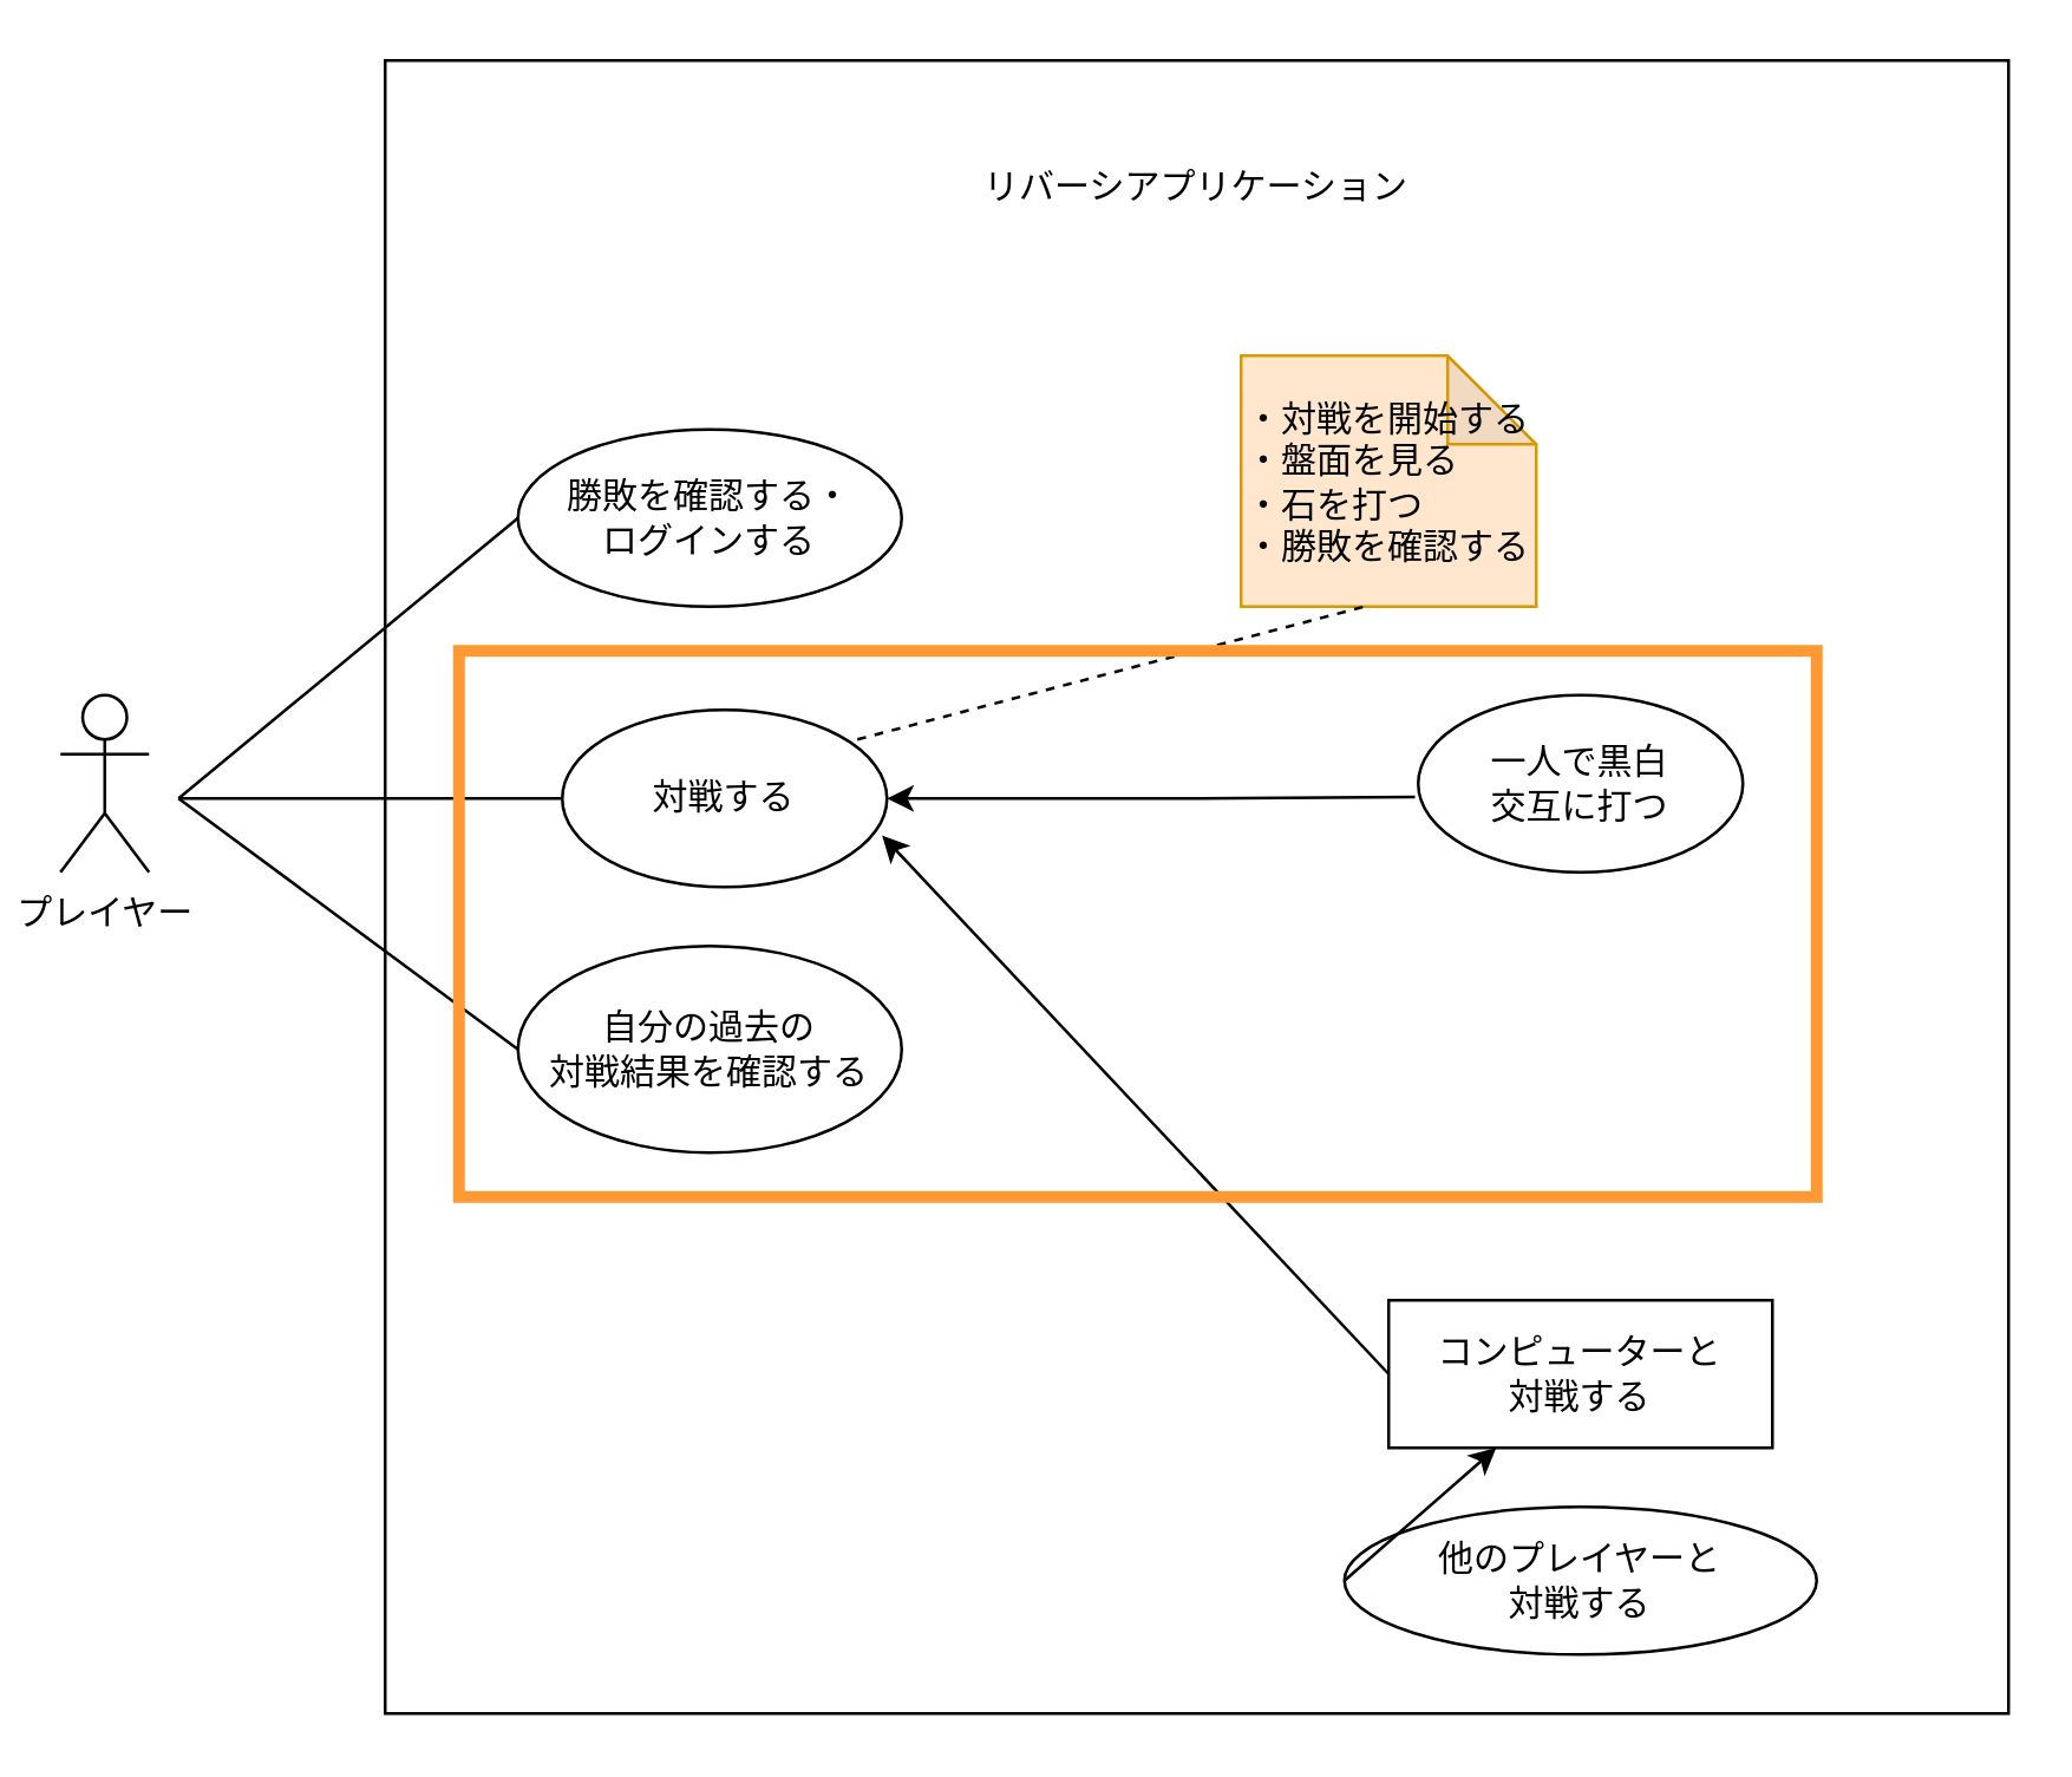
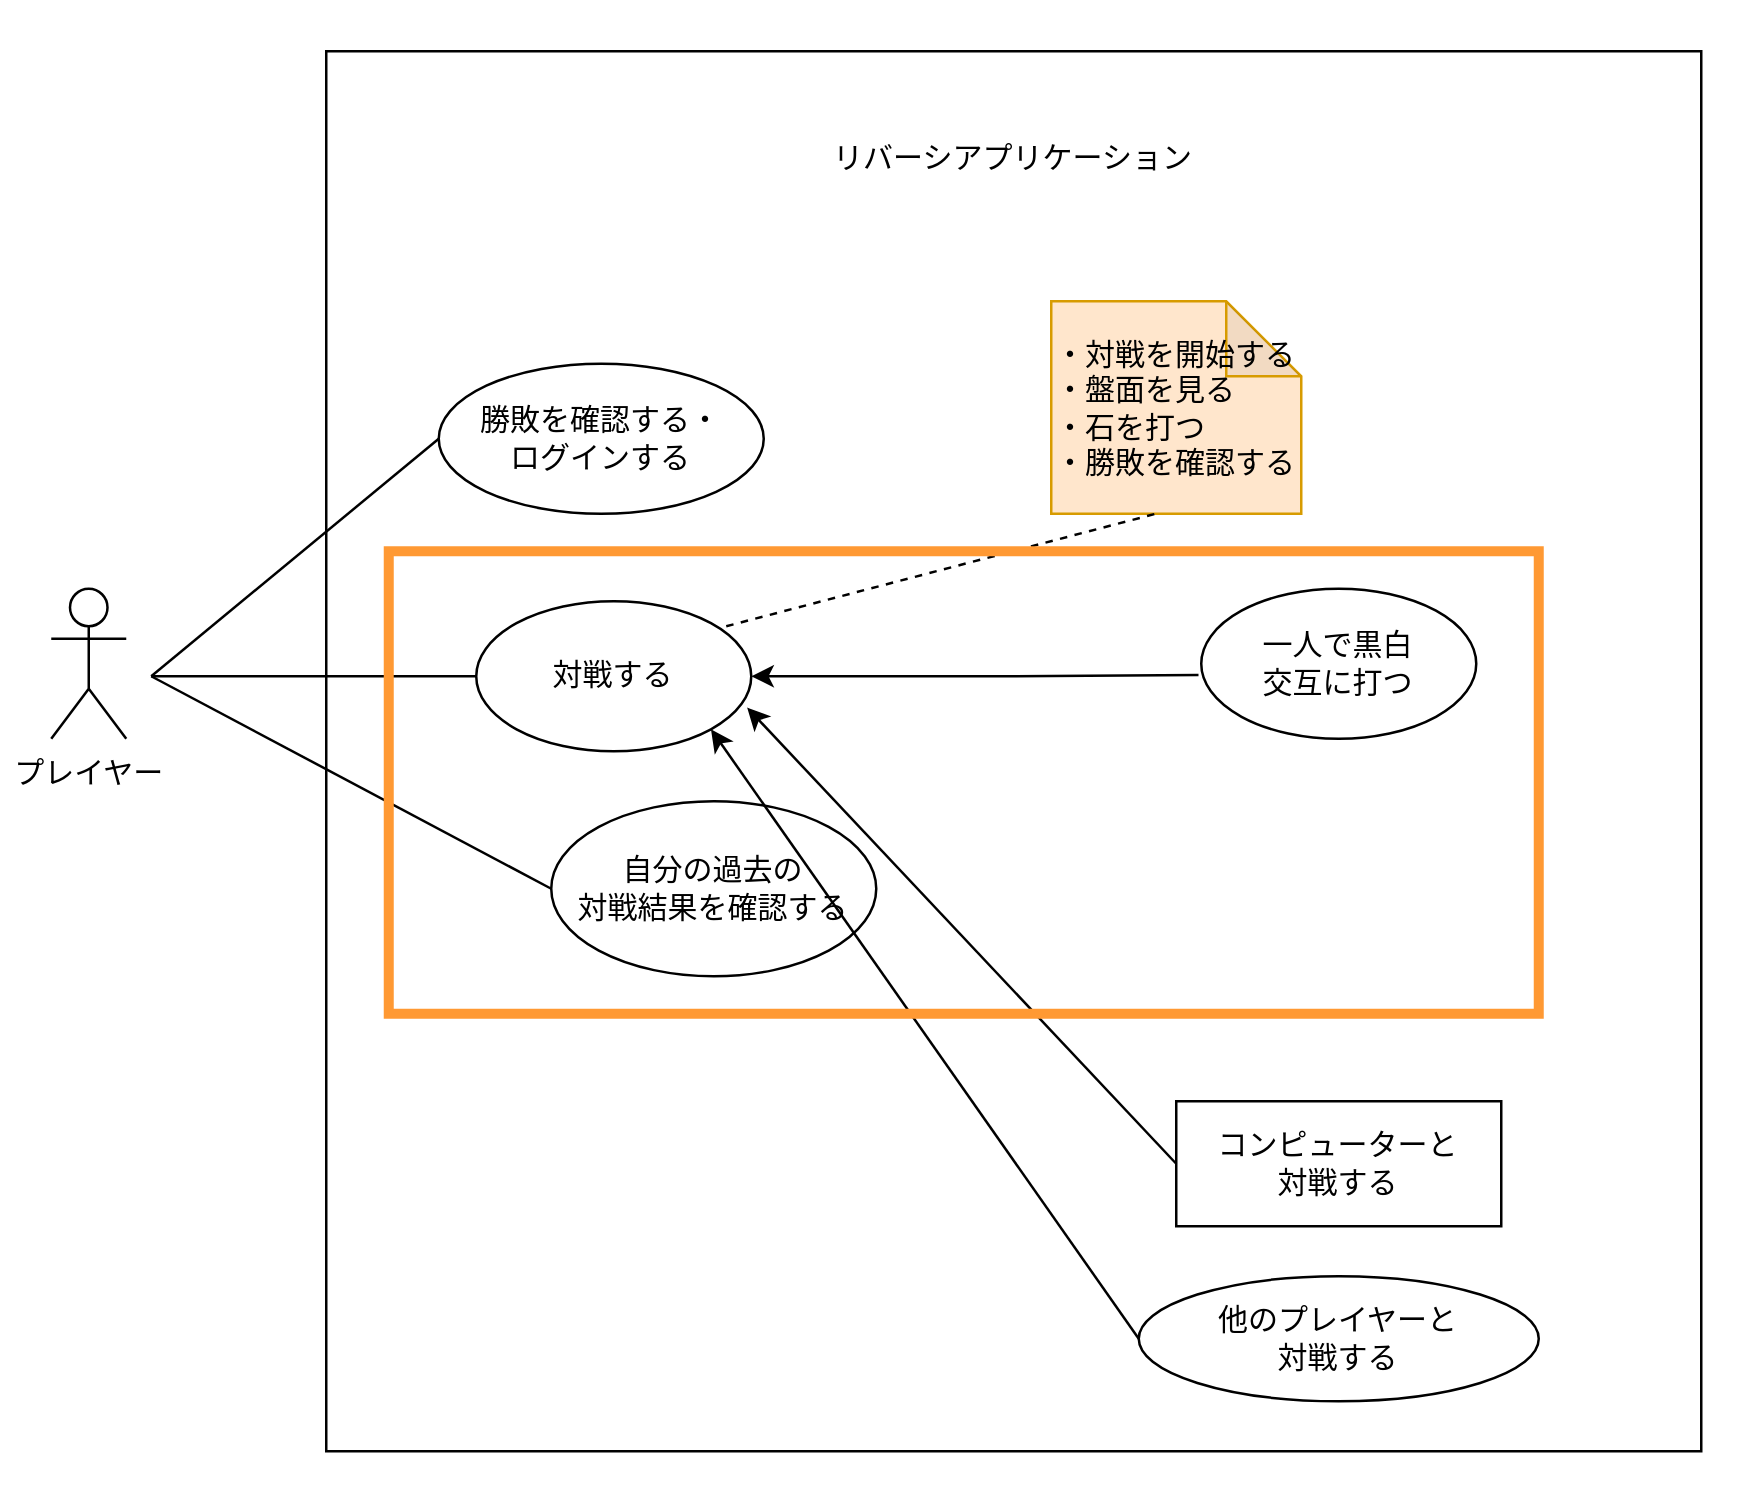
  <mxCell id="0" />
  <mxCell id="1" parent="0" />
  <mxCell id="2" value="&lt;br&gt;&lt;br&gt;リバーシアプリケーション" style="rounded=0;whiteSpace=wrap;html=1;align=center;verticalAlign=top;gradientColor=none;fillColor=none;" vertex="1" parent="1"><mxGeometry x="130" y="20" width="550" height="560" as="geometry" /></mxCell>
  <mxCell id="3" value="プレイヤー" style="shape=umlActor;verticalLabelPosition=bottom;verticalAlign=top;html=1;outlineConnect=0;fillColor=none;gradientColor=none;" vertex="1" parent="1"><mxGeometry x="20" y="235" width="30" height="60" as="geometry" /></mxCell>
  <mxCell id="4" value="対戦する" style="ellipse;whiteSpace=wrap;html=1;align=center;newEdgeStyle={&quot;edgeStyle&quot;:&quot;entityRelationEdgeStyle&quot;,&quot;startArrow&quot;:&quot;none&quot;,&quot;endArrow&quot;:&quot;none&quot;,&quot;segment&quot;:10,&quot;curved&quot;:1,&quot;sourcePerimeterSpacing&quot;:0,&quot;targetPerimeterSpacing&quot;:0};treeFolding=1;treeMoving=1;fillColor=none;gradientColor=none;" vertex="1" parent="1"><mxGeometry x="190" y="240" width="110" height="60" as="geometry" /></mxCell>
  <mxCell id="5" value="" style="endArrow=none;html=1;entryX=0;entryY=0.5;entryDx=0;entryDy=0;" edge="1" parent="1" target="4"><mxGeometry width="50" height="50" relative="1" as="geometry"><mxPoint x="60" y="270" as="sourcePoint" /><mxPoint x="120" y="220" as="targetPoint" /></mxGeometry></mxCell>
  <mxCell id="6" value="・対戦を開始する&lt;br&gt;・盤面を見る&lt;br&gt;・石を打つ&lt;br&gt;・勝敗を確認する" style="shape=note;whiteSpace=wrap;html=1;backgroundOutline=1;darkOpacity=0.05;fillColor=#ffe6cc;strokeColor=#d79b00;align=left;" vertex="1" parent="1"><mxGeometry x="420" y="120" width="100" height="85" as="geometry" /></mxCell>
  <mxCell id="7" value="" style="endArrow=none;dashed=1;html=1;entryX=0.441;entryY=0.993;entryDx=0;entryDy=0;entryPerimeter=0;" edge="1" parent="1" target="6"><mxGeometry width="50" height="50" relative="1" as="geometry"><mxPoint x="290" y="250" as="sourcePoint" /><mxPoint x="290" y="220" as="targetPoint" /></mxGeometry></mxCell>
- <mxCell id="8" value="自分の過去の&lt;br&gt;対戦結果を確認する" style="ellipse;whiteSpace=wrap;html=1;align=center;newEdgeStyle={&quot;edgeStyle&quot;:&quot;entityRelationEdgeStyle&quot;,&quot;startArrow&quot;:&quot;none&quot;,&quot;endArrow&quot;:&quot;none&quot;,&quot;segment&quot;:10,&quot;curved&quot;:1,&quot;sourcePerimeterSpacing&quot;:0,&quot;targetPerimeterSpacing&quot;:0};treeFolding=1;treeMoving=1;fillColor=none;gradientColor=none;" vertex="1" parent="1"><mxGeometry x="175" y="320" width="130" height="70" as="geometry" /></mxCell>
+ <mxCell id="8" value="自分の過去の&lt;br&gt;対戦結果を確認する" style="ellipse;whiteSpace=wrap;html=1;align=center;newEdgeStyle={&quot;edgeStyle&quot;:&quot;entityRelationEdgeStyle&quot;,&quot;startArrow&quot;:&quot;none&quot;,&quot;endArrow&quot;:&quot;none&quot;,&quot;segment&quot;:10,&quot;curved&quot;:1,&quot;sourcePerimeterSpacing&quot;:0,&quot;targetPerimeterSpacing&quot;:0};treeFolding=1;treeMoving=1;fillColor=none;gradientColor=none;" vertex="1" parent="1"><mxGeometry x="220" y="320" width="130" height="70" as="geometry" /></mxCell>
  <mxCell id="9" value="勝敗を確認する・&lt;br&gt;ログインする" style="ellipse;whiteSpace=wrap;html=1;align=center;newEdgeStyle={&quot;edgeStyle&quot;:&quot;entityRelationEdgeStyle&quot;,&quot;startArrow&quot;:&quot;none&quot;,&quot;endArrow&quot;:&quot;none&quot;,&quot;segment&quot;:10,&quot;curved&quot;:1,&quot;sourcePerimeterSpacing&quot;:0,&quot;targetPerimeterSpacing&quot;:0};treeFolding=1;treeMoving=1;fillColor=none;gradientColor=none;" vertex="1" parent="1"><mxGeometry x="175" y="145" width="130" height="60" as="geometry" /></mxCell>
  <mxCell id="10" value="" style="endArrow=none;html=1;entryX=0;entryY=0.5;entryDx=0;entryDy=0;" edge="1" parent="1" target="9"><mxGeometry width="50" height="50" relative="1" as="geometry"><mxPoint x="60" y="270" as="sourcePoint" /><mxPoint x="80" y="140" as="targetPoint" /></mxGeometry></mxCell>
  <mxCell id="11" value="" style="endArrow=none;html=1;entryX=0;entryY=0.5;entryDx=0;entryDy=0;" edge="1" parent="1" target="8"><mxGeometry width="50" height="50" relative="1" as="geometry"><mxPoint x="60" y="270" as="sourcePoint" /><mxPoint x="140" y="310" as="targetPoint" /></mxGeometry></mxCell>
  <mxCell id="12" value="一人で黒白&lt;br&gt;交互に打つ" style="ellipse;whiteSpace=wrap;html=1;align=center;newEdgeStyle={&quot;edgeStyle&quot;:&quot;entityRelationEdgeStyle&quot;,&quot;startArrow&quot;:&quot;none&quot;,&quot;endArrow&quot;:&quot;none&quot;,&quot;segment&quot;:10,&quot;curved&quot;:1,&quot;sourcePerimeterSpacing&quot;:0,&quot;targetPerimeterSpacing&quot;:0};treeFolding=1;treeMoving=1;fillColor=none;gradientColor=none;" vertex="1" parent="1"><mxGeometry x="480" y="235" width="110" height="60" as="geometry" /></mxCell>
  <mxCell id="13" value="コンピューターと&lt;br&gt;対戦する" style="whiteSpace=wrap;html=1;align=center;newEdgeStyle={&quot;edgeStyle&quot;:&quot;entityRelationEdgeStyle&quot;,&quot;startArrow&quot;:&quot;none&quot;,&quot;endArrow&quot;:&quot;none&quot;,&quot;segment&quot;:10,&quot;curved&quot;:1,&quot;sourcePerimeterSpacing&quot;:0,&quot;targetPerimeterSpacing&quot;:0};treeFolding=1;treeMoving=1;fillColor=none;gradientColor=none;rounded=0;" vertex="1" parent="1"><mxGeometry x="470" y="440" width="130" height="50" as="geometry" /></mxCell>
  <mxCell id="14" value="他のプレイヤーと&lt;br&gt;対戦する" style="ellipse;whiteSpace=wrap;html=1;align=center;newEdgeStyle={&quot;edgeStyle&quot;:&quot;entityRelationEdgeStyle&quot;,&quot;startArrow&quot;:&quot;none&quot;,&quot;endArrow&quot;:&quot;none&quot;,&quot;segment&quot;:10,&quot;curved&quot;:1,&quot;sourcePerimeterSpacing&quot;:0,&quot;targetPerimeterSpacing&quot;:0};treeFolding=1;treeMoving=1;fillColor=none;gradientColor=none;" vertex="1" parent="1"><mxGeometry x="455" y="510" width="160" height="50" as="geometry" /></mxCell>
  <mxCell id="15" value="" style="endArrow=classic;html=1;entryX=1;entryY=0.5;entryDx=0;entryDy=0;exitX=-0.01;exitY=0.575;exitDx=0;exitDy=0;exitPerimeter=0;" edge="1" parent="1" source="12" target="4"><mxGeometry width="50" height="50" relative="1" as="geometry"><mxPoint x="460" y="265" as="sourcePoint" /><mxPoint x="440" y="270" as="targetPoint" /><Array as="points"><mxPoint x="410" y="270" /></Array></mxGeometry></mxCell>
  <mxCell id="16" value="" style="endArrow=classic;html=1;entryX=0.985;entryY=0.709;entryDx=0;entryDy=0;exitX=0;exitY=0.5;exitDx=0;exitDy=0;entryPerimeter=0;" edge="1" parent="1" source="13" target="4"><mxGeometry width="50" height="50" relative="1" as="geometry"><mxPoint x="710" y="350" as="sourcePoint" /><mxPoint x="560" y="270" as="targetPoint" /><Array as="points" /></mxGeometry></mxCell>
- <mxCell id="17" value="" style="endArrow=classic;html=1;exitX=0;exitY=0.5;exitDx=0;exitDy=0;" edge="1" parent="1" source="14" target="13"><mxGeometry width="50" height="50" relative="1" as="geometry"><mxPoint x="380" y="420" as="sourcePoint" /><mxPoint x="430" y="370" as="targetPoint" /></mxGeometry></mxCell>
+ <mxCell id="17" value="" style="endArrow=classic;html=1;entryX=1;entryY=1;entryDx=0;entryDy=0;exitX=0;exitY=0.5;exitDx=0;exitDy=0;" edge="1" parent="1" source="14" target="4"><mxGeometry width="50" height="50" relative="1" as="geometry"><mxPoint x="380" y="420" as="sourcePoint" /><mxPoint x="430" y="370" as="targetPoint" /></mxGeometry></mxCell>
  <mxCell id="18" value="" style="rounded=0;whiteSpace=wrap;html=1;strokeColor=#FF9933;gradientColor=none;fillColor=none;strokeWidth=4;" vertex="1" parent="1"><mxGeometry x="155" y="220" width="460" height="185" as="geometry" /></mxCell>
